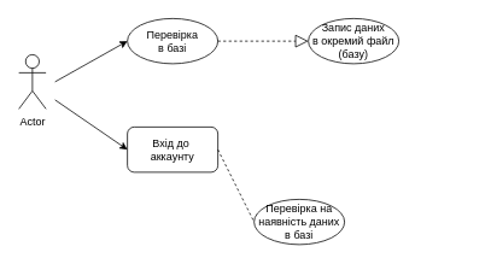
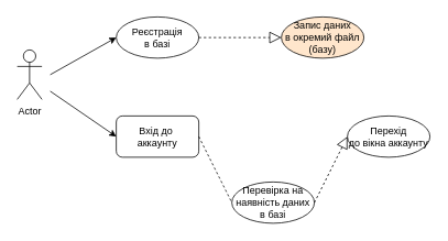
  <mxCell id="0" />
  <mxCell id="1" parent="0" />
  <mxCell id="2" value="Actor" style="shape=umlActor;verticalLabelPosition=bottom;labelBackgroundColor=#ffffff;verticalAlign=top;html=1;outlineConnect=0;" vertex="1" parent="1"><mxGeometry x="20" y="60" width="30" height="60" as="geometry" /></mxCell>
- <mxCell id="3" value="Перевірка&lt;br&gt;в базі" style="ellipse;whiteSpace=wrap;html=1;" vertex="1" parent="1"><mxGeometry x="140" y="20" width="100" height="50" as="geometry" /></mxCell>
+ <mxCell id="3" value="Реєстрація&lt;br&gt;в базі" style="ellipse;whiteSpace=wrap;html=1;" vertex="1" parent="1"><mxGeometry x="140" y="20" width="100" height="50" as="geometry" /></mxCell>
  <mxCell id="4" value="" style="endArrow=classic;html=1;entryX=0;entryY=0.5;entryDx=0;entryDy=0;" edge="1" parent="1" target="3"><mxGeometry width="50" height="50" relative="1" as="geometry"><mxPoint x="60" y="90" as="sourcePoint" /><mxPoint x="70" y="160" as="targetPoint" /></mxGeometry></mxCell>
  <mxCell id="5" value="Вхід до&amp;nbsp;&lt;br&gt;аккаунту" style="whiteSpace=wrap;html=1;rounded=1;" vertex="1" parent="1"><mxGeometry x="140" y="140" width="100" height="50" as="geometry" /></mxCell>
  <mxCell id="6" value="" style="endArrow=classic;html=1;entryX=0;entryY=0.5;entryDx=0;entryDy=0;" edge="1" parent="1" target="5"><mxGeometry width="50" height="50" relative="1" as="geometry"><mxPoint x="60" y="110" as="sourcePoint" /><mxPoint x="70" y="210" as="targetPoint" /></mxGeometry></mxCell>
- <mxCell id="7" value="Запис даних&lt;br&gt;в окремий файл&lt;br&gt;(базу)" style="ellipse;whiteSpace=wrap;html=1;" vertex="1" parent="1"><mxGeometry x="340" y="20" width="100" height="50" as="geometry" /></mxCell>
+ <mxCell id="7" value="Запис даних&lt;br&gt;в окремий файл&lt;br&gt;(базу)" style="ellipse;whiteSpace=wrap;html=1;fillColor=#ffe6cc;" vertex="1" parent="1"><mxGeometry x="340" y="20" width="100" height="50" as="geometry" /></mxCell>
  <mxCell id="8" value="" style="endArrow=block;dashed=1;endFill=0;endSize=12;html=1;exitX=1;exitY=0.5;exitDx=0;exitDy=0;entryX=0;entryY=0.5;entryDx=0;entryDy=0;" edge="1" parent="1" source="3" target="7"><mxGeometry width="160" relative="1" as="geometry"><mxPoint x="20" y="210" as="sourcePoint" /><mxPoint x="180" y="210" as="targetPoint" /></mxGeometry></mxCell>
+ <mxCell id="9" value="Перехід&lt;br&gt;до вікна аккаунту" style="ellipse;whiteSpace=wrap;html=1;" vertex="1" parent="1"><mxGeometry x="420" y="140" width="100" height="50" as="geometry" /></mxCell>
  <mxCell id="10" value="" style="endArrow=none;dashed=1;endFill=0;endSize=12;html=1;exitX=1;exitY=0.5;exitDx=0;exitDy=0;entryX=0;entryY=0.5;entryDx=0;entryDy=0;" edge="1" parent="1" source="5" target="11"><mxGeometry width="160" relative="1" as="geometry"><mxPoint x="20" y="210" as="sourcePoint" /><mxPoint x="180" y="210" as="targetPoint" /></mxGeometry></mxCell>
  <mxCell id="11" value="Перевірка на&lt;br&gt;наявність даних в базі" style="ellipse;whiteSpace=wrap;html=1;" vertex="1" parent="1"><mxGeometry x="280" y="220" width="100" height="50" as="geometry" /></mxCell>
+ <mxCell id="12" value="" style="endArrow=block;dashed=1;endFill=0;endSize=12;html=1;exitX=1;exitY=0.5;exitDx=0;exitDy=0;entryX=0;entryY=0.5;entryDx=0;entryDy=0;" edge="1" parent="1" source="11" target="9"><mxGeometry width="160" relative="1" as="geometry"><mxPoint x="20" y="290" as="sourcePoint" /><mxPoint x="180" y="290" as="targetPoint" /></mxGeometry></mxCell>
